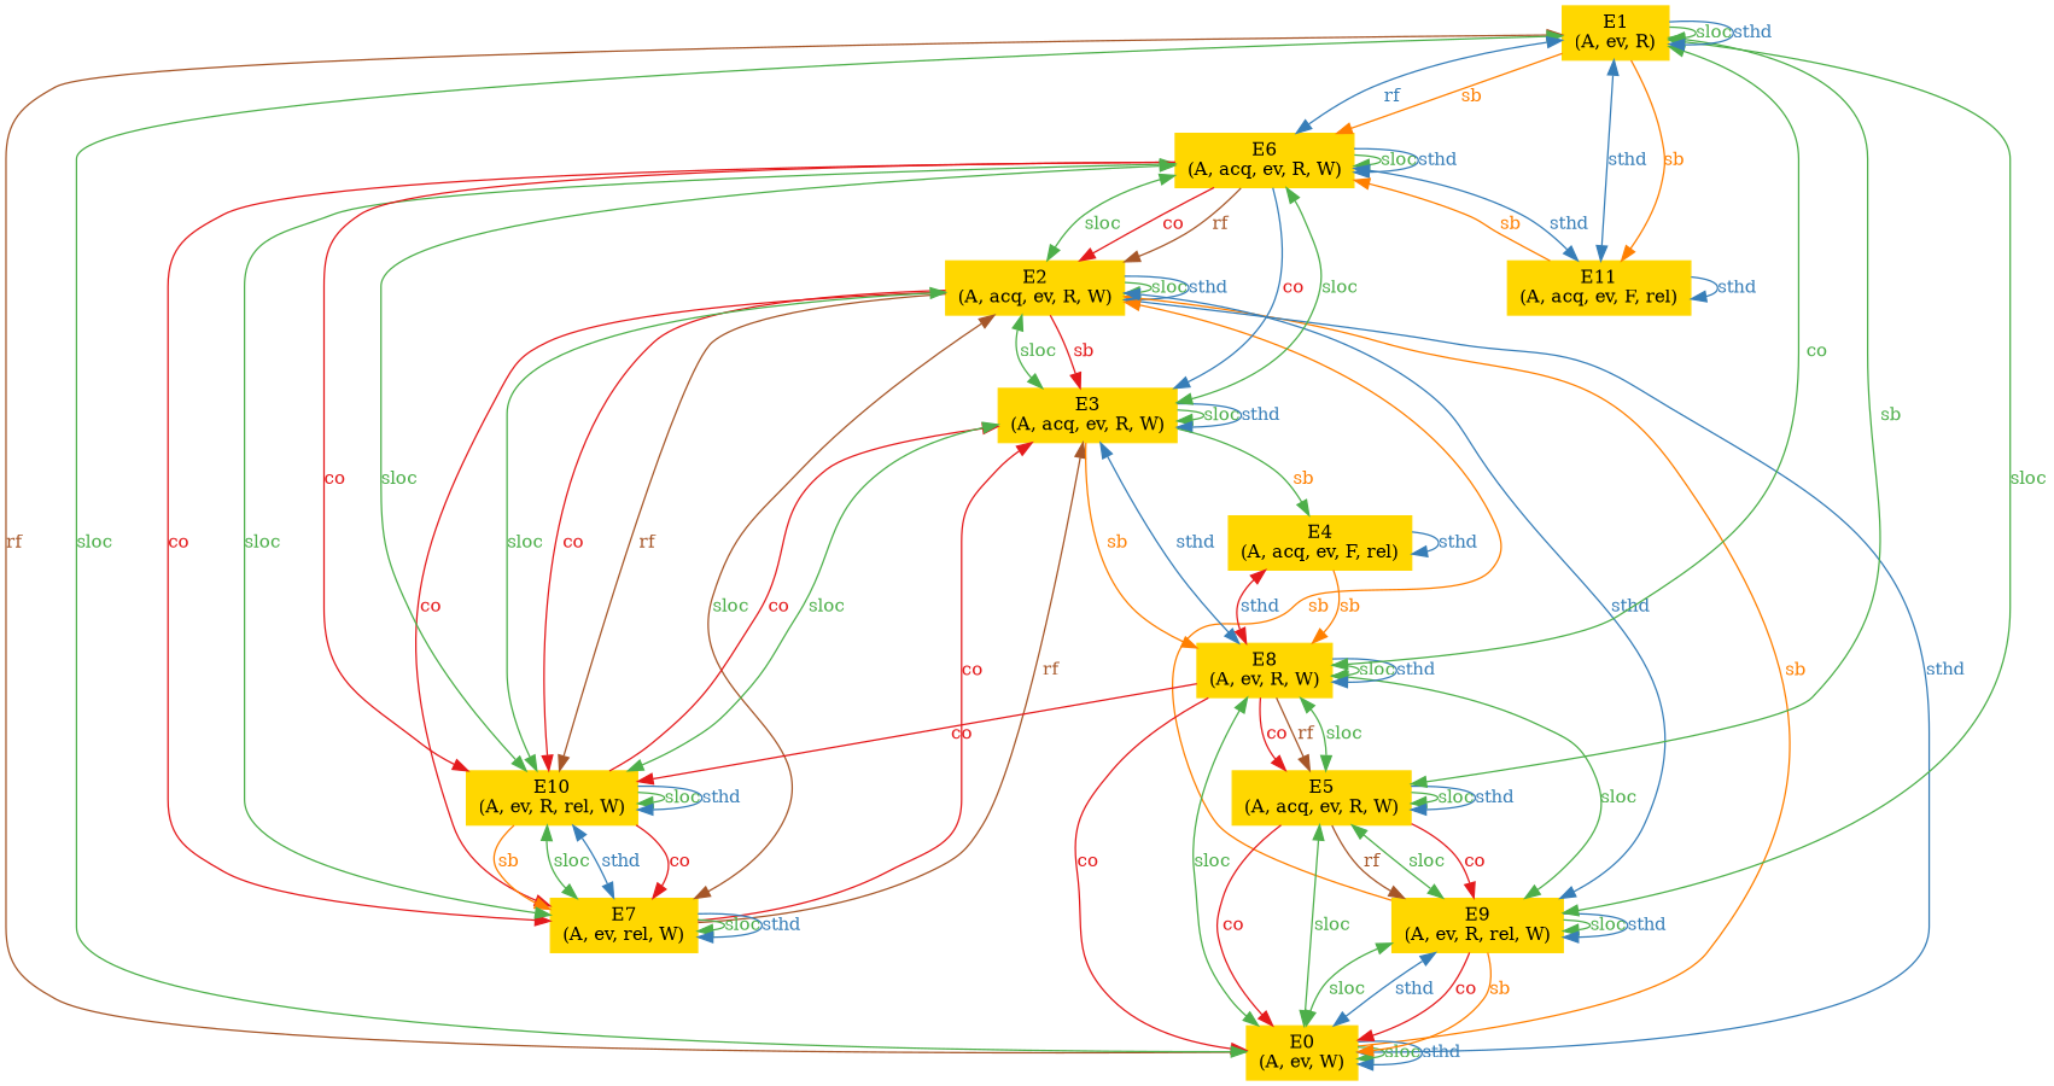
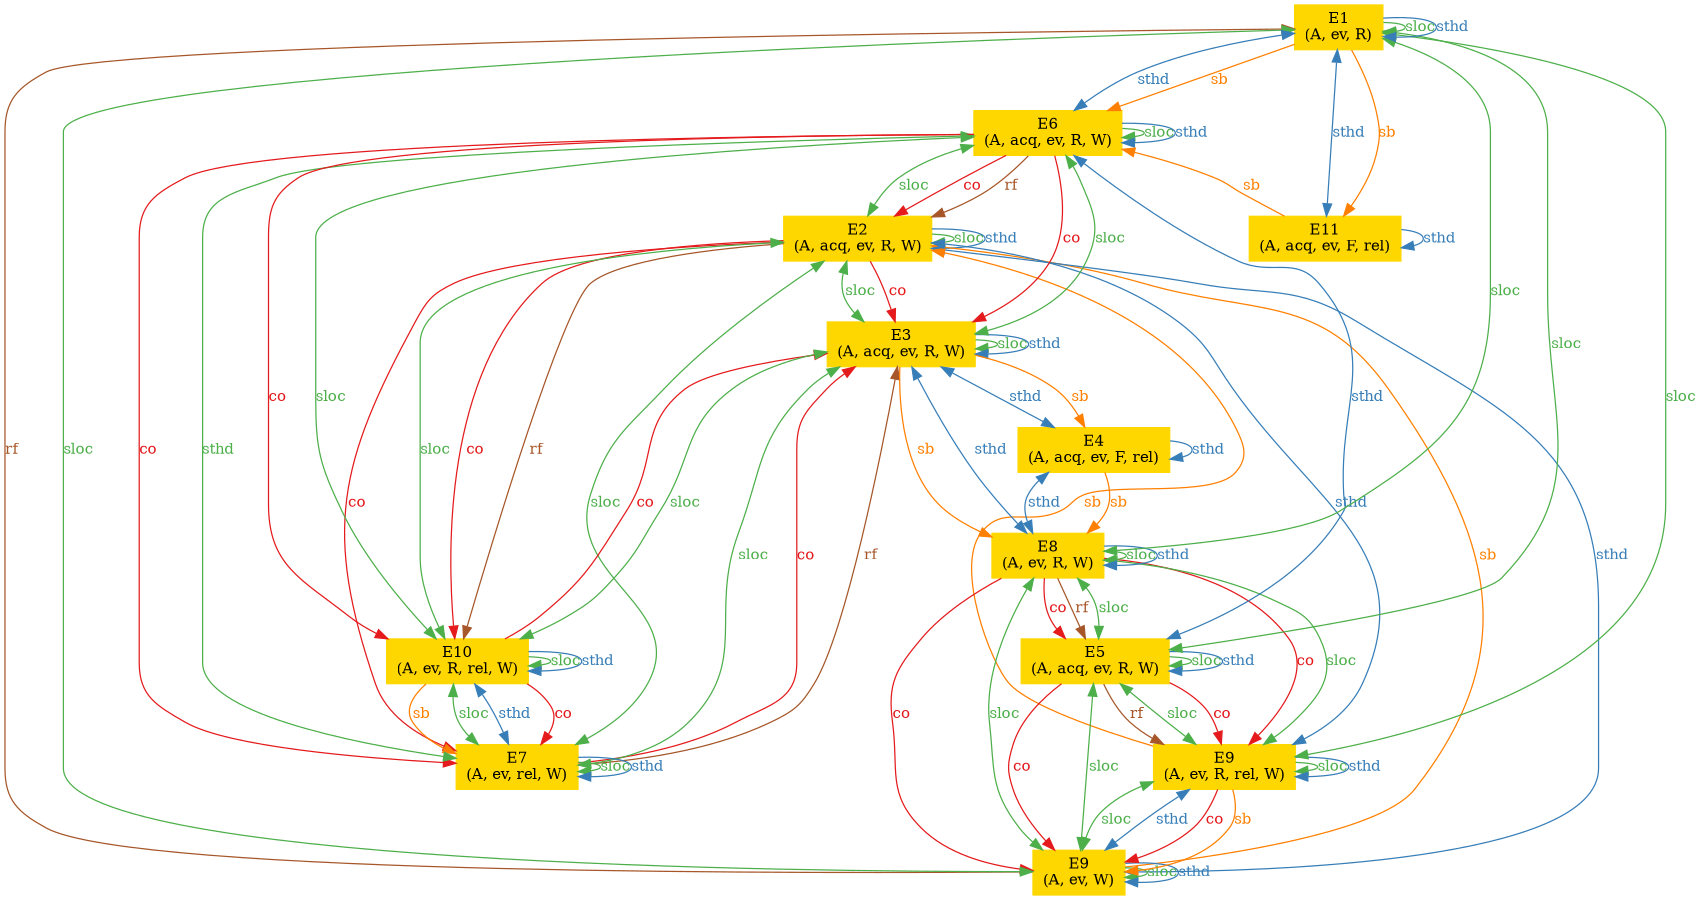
  digraph {
    fontsize=12
    rankdir=TB
    node [color="#ffd700" fontcolor="#000000" fontsize=12 shape=box style="filled, solid"]
    edge [color="#4daf4a" dir=forward fontcolor="#4daf4a" fontsize=12 style=solid uuid="<E2, E10>" weight=1]
    n1 [label="E2\n(A, acq, ev, R, W)" uuid=E2]
    n2 [label="E3\n(A, acq, ev, R, W)" uuid=E3]
    n3 [label="E7\n(A, ev, rel, W)" uuid=E7]
    n4 [label="E10\n(A, ev, R, rel, W)" uuid=E10]
-   n5 [label="E0\n(A, ev, W)" uuid=E0]
+   n5 [label="E9\n(A, ev, W)" uuid=E0]
    n6 [label="E9\n(A, ev, R, rel, W)" uuid=E9]
    n7 [label="E8\n(A, ev, R, W)" uuid=E8]
    n8 [label="E4\n(A, acq, ev, F, rel)" uuid=E4]
    n9 [label="E5\n(A, acq, ev, R, W)" uuid=E5]
    n10 [label="E6\n(A, acq, ev, R, W)" uuid=E6]
    n11 [label="E11\n(A, acq, ev, F, rel)" uuid=E11]
    n12 [label="E1\n(A, ev, R)" uuid=E1]
    n1 -> n1 [label=sloc uuid="<E2, E2>"]
    n1 -> n1 [color="#377eb8" fontcolor="#377eb8" label=sthd uuid="<E2, E2>"]
-   n1 -> n2 [color="#e41a1c" fontcolor="#e41a1c" label=sb uuid="<E2, E3>"]
+   n1 -> n2 [color="#e41a1c" fontcolor="#e41a1c" label=co uuid="<E2, E3>"]
    n1 -> n2 [dir=both label=sloc uuid="<E2, E3>"]
    n1 -> n3 [color="#e41a1c" fontcolor="#e41a1c" label=co uuid="<E2, E7>"]
-   n1 -> n3 [color="#a65628" dir=both label=sloc uuid="<E2, E7>"]
+   n1 -> n3 [dir=both label=sloc uuid="<E2, E7>"]
    n1 -> n4 [color="#e41a1c" fontcolor="#e41a1c" label=co]
    n1 -> n4 [color="#a65628" fontcolor="#a65628" label=rf]
    n1 -> n4 [dir=both label=sloc]
    n1 -> n5 [color="#ff7f00" dir=back fontcolor="#ff7f00" label=sb uuid="<E0, E2>"]
    n1 -> n5 [color="#377eb8" dir=both fontcolor="#377eb8" label=sthd uuid="<E0, E2>"]
    n1 -> n6 [color="#ff7f00" dir=back fontcolor="#ff7f00" label=sb uuid="<E9, E2>"]
    n1 -> n6 [color="#377eb8" dir=both fontcolor="#377eb8" label=sthd uuid="<E2, E9>"]
    n2 -> n2 [label=sloc uuid="<E3, E3>"]
    n2 -> n2 [color="#377eb8" fontcolor="#377eb8" label=sthd uuid="<E3, E3>"]
    n2 -> n3 [color="#e41a1c" dir=back fontcolor="#e41a1c" label=co uuid="<E7, E3>"]
    n2 -> n3 [color="#a65628" dir=back fontcolor="#a65628" label=rf uuid="<E7, E3>"]
+   n2 -> n3 [dir=both label=sloc uuid="<E3, E7>"]
    n2 -> n4 [color="#e41a1c" dir=back fontcolor="#e41a1c" label=co uuid="<E10, E3>"]
    n2 -> n4 [dir=both label=sloc uuid="<E3, E10>"]
    n2 -> n7 [color="#ff7f00" fontcolor="#ff7f00" label=sb uuid="<E3, E8>"]
    n2 -> n7 [color="#377eb8" dir=both fontcolor="#377eb8" label=sthd uuid="<E3, E8>"]
-   n2 -> n8 [fontcolor="#ff7f00" label=sb uuid="<E3, E4>"]
+   n2 -> n8 [color="#ff7f00" fontcolor="#ff7f00" label=sb uuid="<E3, E4>"]
+   n2 -> n8 [color="#377eb8" dir=both fontcolor="#377eb8" label=sthd uuid="<E3, E4>"]
    n3 -> n3 [label=sloc uuid="<E7, E7>"]
    n3 -> n3 [color="#377eb8" fontcolor="#377eb8" label=sthd uuid="<E7, E7>"]
    n4 -> n3 [color="#e41a1c" fontcolor="#e41a1c" label=co uuid="<E10, E7>"]
    n4 -> n3 [color="#ff7f00" fontcolor="#ff7f00" label=sb uuid="<E10, E7>"]
    n4 -> n3 [dir=both label=sloc uuid="<E7, E10>"]
    n4 -> n3 [color="#377eb8" dir=both fontcolor="#377eb8" label=sthd uuid="<E7, E10>"]
    n4 -> n4 [label=sloc uuid="<E10, E10>"]
    n4 -> n4 [color="#377eb8" fontcolor="#377eb8" label=sthd uuid="<E10, E10>"]
    n5 -> n5 [label=sloc uuid="<E0, E0>"]
    n5 -> n5 [color="#377eb8" fontcolor="#377eb8" label=sthd uuid="<E0, E0>"]
    n6 -> n5 [color="#e41a1c" fontcolor="#e41a1c" label=co uuid="<E9, E0>"]
    n6 -> n5 [color="#ff7f00" fontcolor="#ff7f00" label=sb uuid="<E9, E0>"]
    n6 -> n5 [dir=both label=sloc uuid="<E0, E9>"]
    n6 -> n5 [color="#377eb8" dir=both fontcolor="#377eb8" label=sthd uuid="<E0, E9>"]
    n6 -> n6 [label=sloc uuid="<E9, E9>"]
    n6 -> n6 [color="#377eb8" fontcolor="#377eb8" label=sthd uuid="<E9, E9>"]
    n7 -> n5 [color="#e41a1c" fontcolor="#e41a1c" label=co uuid="<E8, E0>"]
    n7 -> n5 [dir=both label=sloc uuid="<E0, E8>"]
-   n7 -> n4 [color="#e41a1c" fontcolor="#e41a1c" label=co uuid="<E8, E9>"]
+   n7 -> n6 [color="#e41a1c" fontcolor="#e41a1c" label=co uuid="<E8, E9>"]
    n7 -> n6 [dir=both label=sloc uuid="<E8, E9>"]
    n7 -> n7 [label=sloc uuid="<E8, E8>"]
    n7 -> n7 [color="#377eb8" fontcolor="#377eb8" label=sthd uuid="<E8, E8>"]
    n7 -> n9 [color="#e41a1c" fontcolor="#e41a1c" label=co uuid="<E8, E5>"]
    n7 -> n9 [color="#a65628" fontcolor="#a65628" label=rf uuid="<E8, E5>"]
    n7 -> n9 [dir=both label=sloc uuid="<E5, E8>"]
    n8 -> n7 [color="#ff7f00" fontcolor="#ff7f00" label=sb uuid="<E4, E8>"]
-   n8 -> n7 [color="#e41a1c" dir=both fontcolor="#377eb8" label=sthd uuid="<E4, E8>"]
+   n8 -> n7 [color="#377eb8" dir=both fontcolor="#377eb8" label=sthd uuid="<E4, E8>"]
    n8 -> n8 [color="#377eb8" fontcolor="#377eb8" label=sthd uuid="<E4, E4>"]
    n9 -> n5 [color="#e41a1c" fontcolor="#e41a1c" label=co uuid="<E5, E0>"]
    n9 -> n5 [dir=both label=sloc uuid="<E0, E5>"]
    n9 -> n6 [color="#e41a1c" fontcolor="#e41a1c" label=co uuid="<E5, E9>"]
    n9 -> n6 [color="#a65628" fontcolor="#a65628" label=rf uuid="<E5, E9>"]
    n9 -> n6 [dir=both label=sloc uuid="<E5, E9>"]
    n9 -> n9 [label=sloc uuid="<E5, E5>"]
    n9 -> n9 [color="#377eb8" fontcolor="#377eb8" label=sthd uuid="<E5, E5>"]
    n10 -> n1 [color="#e41a1c" fontcolor="#e41a1c" label=co uuid="<E6, E2>"]
    n10 -> n1 [color="#a65628" fontcolor="#a65628" label=rf uuid="<E6, E2>"]
    n10 -> n1 [dir=both label=sloc uuid="<E2, E6>"]
-   n10 -> n2 [color="#377eb8" fontcolor="#e41a1c" label=co uuid="<E6, E3>"]
+   n10 -> n2 [color="#e41a1c" fontcolor="#e41a1c" label=co uuid="<E6, E3>"]
    n10 -> n2 [dir=both label=sloc uuid="<E3, E6>"]
    n10 -> n3 [color="#e41a1c" fontcolor="#e41a1c" label=co uuid="<E6, E7>"]
-   n10 -> n3 [dir=both label=sloc uuid="<E6, E7>"]
+   n10 -> n3 [dir=both label=sthd uuid="<E6, E7>"]
    n10 -> n4 [color="#e41a1c" fontcolor="#e41a1c" label=co uuid="<E6, E10>"]
    n10 -> n4 [dir=both label=sloc uuid="<E6, E10>"]
    n10 -> n10 [label=sloc uuid="<E6, E6>"]
    n10 -> n10 [color="#377eb8" fontcolor="#377eb8" label=sthd uuid="<E6, E6>"]
    n10 -> n11 [color="#ff7f00" dir=back fontcolor="#ff7f00" label=sb uuid="<E11, E6>"]
-   n10 -> n11 [color="#377eb8" dir=both fontcolor="#377eb8" label=sthd uuid="<E6, E11>"]
+   n10 -> n9 [color="#377eb8" dir=both fontcolor="#377eb8" label=sthd uuid="<E6, E11>"]
    n11 -> n11 [color="#377eb8" fontcolor="#377eb8" label=sthd uuid="<E11, E11>"]
    n12 -> n5 [color="#a65628" dir=back fontcolor="#a65628" label=rf uuid="<E0, E1>"]
    n12 -> n5 [dir=both label=sloc uuid="<E0, E1>"]
    n12 -> n6 [dir=both label=sloc uuid="<E1, E9>"]
-   n12 -> n7 [dir=both label=co uuid="<E1, E8>"]
-   n12 -> n9 [dir=both label=sb uuid="<E1, E5>"]
+   n12 -> n7 [dir=both label=sloc uuid="<E1, E8>"]
+   n12 -> n9 [dir=both label=sloc uuid="<E1, E5>"]
    n12 -> n10 [color="#ff7f00" fontcolor="#ff7f00" label=sb uuid="<E1, E6>"]
-   n12 -> n10 [color="#377eb8" dir=both fontcolor="#377eb8" label=rf uuid="<E1, E6>"]
+   n12 -> n10 [color="#377eb8" dir=both fontcolor="#377eb8" label=sthd uuid="<E1, E6>"]
    n12 -> n11 [color="#ff7f00" fontcolor="#ff7f00" label=sb uuid="<E1, E11>"]
    n12 -> n11 [color="#377eb8" dir=both fontcolor="#377eb8" label=sthd uuid="<E1, E11>"]
    n12 -> n12 [label=sloc uuid="<E1, E1>"]
    n12 -> n12 [color="#377eb8" fontcolor="#377eb8" label=sthd uuid="<E1, E1>"]
  }
